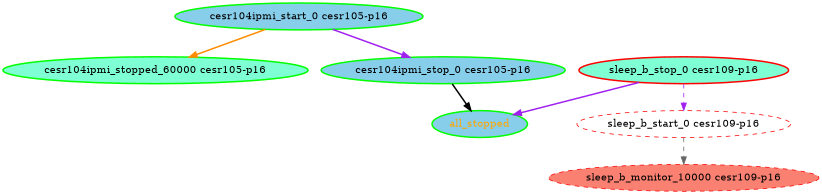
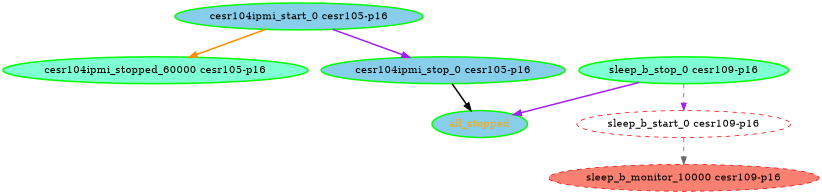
  digraph {
    node [color=green fillcolor=skyblue fontcolor=black style="bold,filled"]
    edge [color=purple style=bold]
    all_stopped [fontcolor=orange]
    n2 [fillcolor=aquamarine label="cesr104ipmi_stopped_60000 cesr105-p16"]
    "cesr104ipmi_start_0 cesr105-p16"
    "cesr104ipmi_stop_0 cesr105-p16"
    "sleep_b_monitor_10000 cesr109-p16" [color=red fillcolor=salmon style="dashed,filled"]
    "sleep_b_start_0 cesr109-p16" [color=red fillcolor=white style="dashed,filled"]
-   "sleep_b_stop_0 cesr109-p16" [color=red fillcolor=aquamarine]
+   "sleep_b_stop_0 cesr109-p16" [fillcolor=aquamarine]
    "cesr104ipmi_start_0 cesr105-p16" -> n2 [color=darkorange]
    "cesr104ipmi_start_0 cesr105-p16" -> "cesr104ipmi_stop_0 cesr105-p16"
    "cesr104ipmi_stop_0 cesr105-p16" -> all_stopped [color=black]
    "sleep_b_start_0 cesr109-p16" -> "sleep_b_monitor_10000 cesr109-p16" [color=gray40 style=dashed]
    "sleep_b_stop_0 cesr109-p16" -> all_stopped
    "sleep_b_stop_0 cesr109-p16" -> "sleep_b_start_0 cesr109-p16" [style=dashed]
  }
